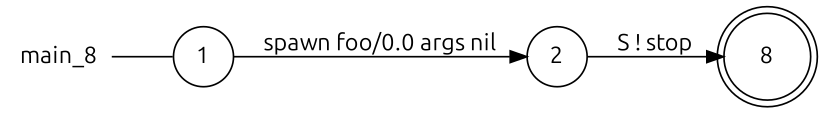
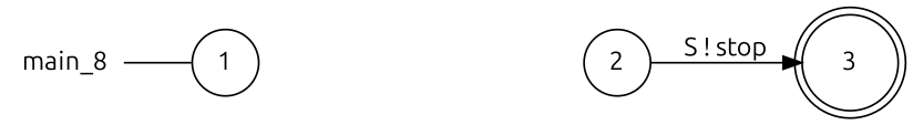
  digraph {
    fontname=Ubuntu
    rankdir=LR
    node [fontname=Ubuntu shape=circle]
    edge [fontname=Ubuntu]
    n1 [label=main_8 shape=plaintext]
    n2 [label=1]
    n3 [label=2]
-   n4 [label=8 shape=doublecircle]
+   n4 [label=3 shape=doublecircle]
    n1 -> n2 [arrowhead=none]
-   n2 -> n3 [label="spawn foo/0.0 args nil"]
    n3 -> n4 [label="S ! stop"]
  }
